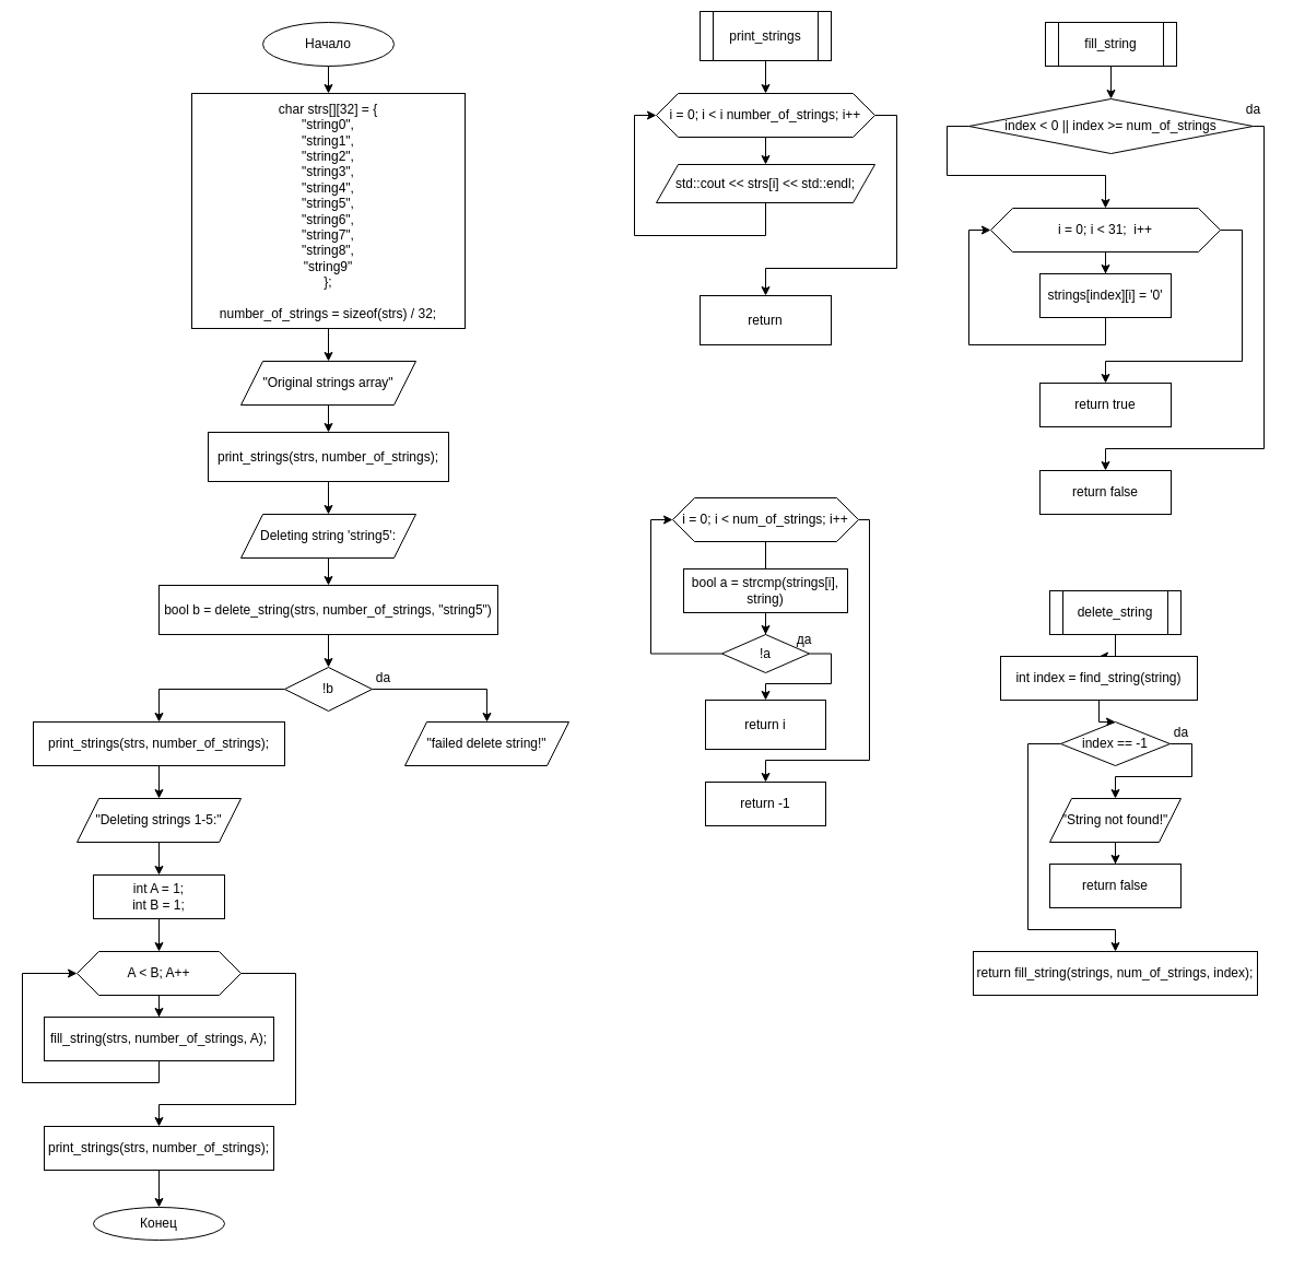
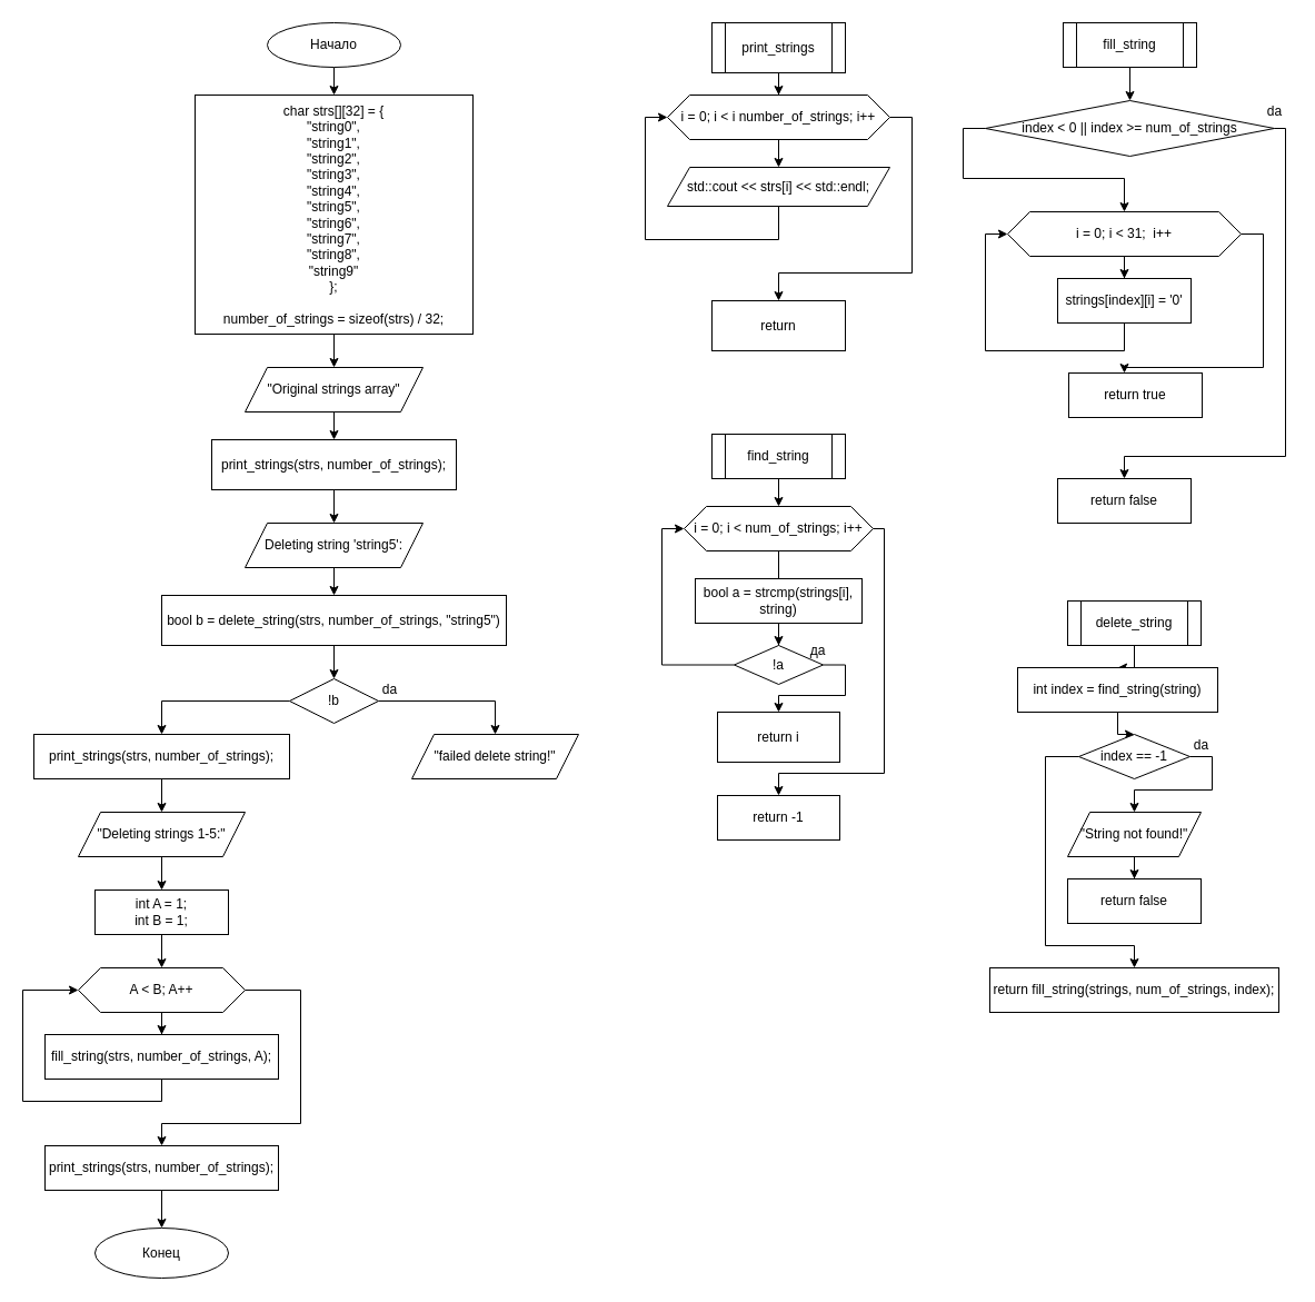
  <mxCell id="0" />
  <mxCell id="1" parent="0" />
  <mxCell id="2" value="" style="edgeStyle=orthogonalEdgeStyle;rounded=0;orthogonalLoop=1;jettySize=auto;html=1;" edge="1" parent="1" source="3" target="6"><mxGeometry relative="1" as="geometry" /></mxCell>
  <mxCell id="3" value="fill_string" style="shape=process;whiteSpace=wrap;html=1;backgroundOutline=1;" vertex="1" parent="1"><mxGeometry x="955.99" y="20" width="120" height="40" as="geometry" /></mxCell>
  <mxCell id="4" value="" style="edgeStyle=orthogonalEdgeStyle;rounded=0;orthogonalLoop=1;jettySize=auto;html=1;exitX=1;exitY=0.5;exitDx=0;exitDy=0;entryX=0.5;entryY=0;entryDx=0;entryDy=0;" edge="1" parent="1" source="6" target="7"><mxGeometry relative="1" as="geometry"><mxPoint x="1155.99" y="480" as="targetPoint" /><Array as="points"><mxPoint x="1155.99" y="115" /><mxPoint x="1155.99" y="410" /><mxPoint x="1010.99" y="410" /></Array></mxGeometry></mxCell>
  <mxCell id="5" value="" style="edgeStyle=orthogonalEdgeStyle;rounded=0;orthogonalLoop=1;jettySize=auto;html=1;exitX=0;exitY=0.5;exitDx=0;exitDy=0;entryX=0.5;entryY=0;entryDx=0;entryDy=0;" edge="1" parent="1" source="6" target="9"><mxGeometry relative="1" as="geometry"><mxPoint x="1016.024" y="210.007" as="targetPoint" /><Array as="points"><mxPoint x="865.99" y="115" /><mxPoint x="865.99" y="160" /><mxPoint x="1010.99" y="160" /></Array></mxGeometry></mxCell>
  <mxCell id="6" value="index &amp;lt; 0 || index &amp;gt;= num_of_strings" style="rhombus;whiteSpace=wrap;html=1;" vertex="1" parent="1"><mxGeometry x="885.99" y="90" width="260" height="50" as="geometry" /></mxCell>
  <mxCell id="7" value="return false" style="rounded=0;whiteSpace=wrap;html=1;" vertex="1" parent="1"><mxGeometry x="950.99" y="430" width="120" height="40" as="geometry" /></mxCell>
  <mxCell id="8" value="" style="edgeStyle=orthogonalEdgeStyle;rounded=0;orthogonalLoop=1;jettySize=auto;html=1;" edge="1" parent="1" source="9" target="12"><mxGeometry relative="1" as="geometry" /></mxCell>
  <mxCell id="9" value="i = 0; i &amp;lt; 31;&amp;nbsp; i++" style="shape=hexagon;perimeter=hexagonPerimeter2;whiteSpace=wrap;html=1;fixedSize=1;" vertex="1" parent="1"><mxGeometry x="905.99" y="190" width="210" height="40" as="geometry" /></mxCell>
  <mxCell id="10" value="" style="edgeStyle=orthogonalEdgeStyle;rounded=0;orthogonalLoop=1;jettySize=auto;html=1;exitX=1;exitY=0.5;exitDx=0;exitDy=0;" edge="1" parent="1" source="9" target="13"><mxGeometry relative="1" as="geometry"><Array as="points"><mxPoint x="1135.99" y="210" /><mxPoint x="1135.99" y="330" /><mxPoint x="1010.99" y="330" /></Array></mxGeometry></mxCell>
  <mxCell id="11" style="edgeStyle=orthogonalEdgeStyle;rounded=0;orthogonalLoop=1;jettySize=auto;html=1;entryX=0;entryY=0.5;entryDx=0;entryDy=0;" edge="1" parent="1" source="12" target="9"><mxGeometry relative="1" as="geometry"><Array as="points"><mxPoint x="1010.99" y="315" /><mxPoint x="885.99" y="315" /><mxPoint x="885.99" y="210" /></Array></mxGeometry></mxCell>
  <mxCell id="12" value="strings[index][i] = '0'" style="whiteSpace=wrap;html=1;" vertex="1" parent="1"><mxGeometry x="950.99" y="250" width="120" height="40" as="geometry" /></mxCell>
- <mxCell id="13" value="return true" style="rounded=0;whiteSpace=wrap;html=1;" vertex="1" parent="1"><mxGeometry x="950.99" y="350" width="120" height="40" as="geometry" /></mxCell>
+ <mxCell id="13" value="return true" style="rounded=0;whiteSpace=wrap;html=1;" vertex="1" parent="1"><mxGeometry x="960.99" y="335" width="120" height="40" as="geometry" /></mxCell>
  <mxCell id="14" value="da" style="text;html=1;align=center;verticalAlign=middle;resizable=0;points=[];autosize=1;strokeColor=none;fillColor=none;" vertex="1" parent="1"><mxGeometry x="1130.99" y="90" width="30" height="20" as="geometry" /></mxCell>
  <mxCell id="15" value="" style="edgeStyle=orthogonalEdgeStyle;rounded=0;orthogonalLoop=1;jettySize=auto;html=1;" edge="1" parent="1" source="16" target="27"><mxGeometry relative="1" as="geometry" /></mxCell>
  <mxCell id="16" value="delete_string" style="shape=process;whiteSpace=wrap;html=1;backgroundOutline=1;" vertex="1" parent="1"><mxGeometry x="960" y="540" width="120" height="40" as="geometry" /></mxCell>
+ <mxCell id="17" value="" style="edgeStyle=orthogonalEdgeStyle;rounded=0;orthogonalLoop=1;jettySize=auto;html=1;entryX=0.5;entryY=0;entryDx=0;entryDy=0;" edge="1" parent="1" source="18" target="21"><mxGeometry relative="1" as="geometry"><mxPoint x="699" y="470" as="targetPoint" /></mxGeometry></mxCell>
+ <mxCell id="18" value="find_string" style="shape=process;whiteSpace=wrap;html=1;backgroundOutline=1;" vertex="1" parent="1"><mxGeometry x="640" y="390" width="120" height="40" as="geometry" /></mxCell>
  <mxCell id="19" value="" style="edgeStyle=orthogonalEdgeStyle;rounded=0;orthogonalLoop=1;jettySize=auto;html=1;endArrow=none;" edge="1" parent="1" source="21" target="23"><mxGeometry relative="1" as="geometry" /></mxCell>
  <mxCell id="20" value="" style="edgeStyle=orthogonalEdgeStyle;rounded=0;orthogonalLoop=1;jettySize=auto;html=1;entryX=0.5;entryY=0;entryDx=0;entryDy=0;" edge="1" parent="1" source="21" target="25"><mxGeometry relative="1" as="geometry"><Array as="points"><mxPoint x="795" y="475" /><mxPoint x="795" y="695" /><mxPoint x="700" y="695" /></Array></mxGeometry></mxCell>
  <mxCell id="21" value="i = 0; i &amp;lt; num_of_strings; i++" style="shape=hexagon;perimeter=hexagonPerimeter2;whiteSpace=wrap;html=1;fixedSize=1;" vertex="1" parent="1"><mxGeometry x="615" y="455" width="170" height="40" as="geometry" /></mxCell>
  <mxCell id="22" value="" style="edgeStyle=orthogonalEdgeStyle;rounded=0;orthogonalLoop=1;jettySize=auto;html=1;entryX=0.5;entryY=0;entryDx=0;entryDy=0;" edge="1" parent="1" source="23" target="45"><mxGeometry relative="1" as="geometry"><mxPoint x="700" y="585" as="targetPoint" /></mxGeometry></mxCell>
  <mxCell id="23" value="bool a = strcmp(strings[i], string)" style="whiteSpace=wrap;html=1;" vertex="1" parent="1"><mxGeometry x="625" y="520" width="150" height="40" as="geometry" /></mxCell>
  <mxCell id="24" value="return i" style="whiteSpace=wrap;html=1;" vertex="1" parent="1"><mxGeometry x="645" y="640" width="110" height="45" as="geometry" /></mxCell>
  <mxCell id="25" value="return -1" style="whiteSpace=wrap;html=1;" vertex="1" parent="1"><mxGeometry x="645" y="715" width="110" height="40" as="geometry" /></mxCell>
  <mxCell id="26" value="" style="edgeStyle=orthogonalEdgeStyle;rounded=0;orthogonalLoop=1;jettySize=auto;html=1;" edge="1" parent="1" source="27" target="30"><mxGeometry relative="1" as="geometry" /></mxCell>
  <mxCell id="27" value="int index = find_string(string)" style="whiteSpace=wrap;html=1;" vertex="1" parent="1"><mxGeometry x="915" y="600" width="180" height="40" as="geometry" /></mxCell>
  <mxCell id="28" style="edgeStyle=orthogonalEdgeStyle;rounded=0;orthogonalLoop=1;jettySize=auto;html=1;entryX=0.5;entryY=0;entryDx=0;entryDy=0;exitX=1;exitY=0.5;exitDx=0;exitDy=0;" edge="1" parent="1" source="30" target="32"><mxGeometry relative="1" as="geometry"><Array as="points"><mxPoint x="1090" y="680" /><mxPoint x="1090" y="710" /><mxPoint x="1020" y="710" /></Array></mxGeometry></mxCell>
  <mxCell id="29" value="" style="edgeStyle=orthogonalEdgeStyle;rounded=0;orthogonalLoop=1;jettySize=auto;html=1;entryX=0.5;entryY=0;entryDx=0;entryDy=0;" edge="1" parent="1" source="30" target="35"><mxGeometry relative="1" as="geometry"><Array as="points"><mxPoint x="940" y="680" /><mxPoint x="940" y="850" /><mxPoint x="1020" y="850" /></Array></mxGeometry></mxCell>
  <mxCell id="30" value="index == -1" style="rhombus;whiteSpace=wrap;html=1;" vertex="1" parent="1"><mxGeometry x="970" y="660" width="100" height="40" as="geometry" /></mxCell>
  <mxCell id="31" value="" style="edgeStyle=orthogonalEdgeStyle;rounded=0;orthogonalLoop=1;jettySize=auto;html=1;" edge="1" parent="1" source="32" target="33"><mxGeometry relative="1" as="geometry" /></mxCell>
  <mxCell id="32" value="&quot;String not found!&quot;" style="shape=parallelogram;perimeter=parallelogramPerimeter;whiteSpace=wrap;html=1;fixedSize=1;" vertex="1" parent="1"><mxGeometry x="960" y="730" width="120" height="40" as="geometry" /></mxCell>
  <mxCell id="33" value="return false" style="whiteSpace=wrap;html=1;" vertex="1" parent="1"><mxGeometry x="960" y="790" width="120" height="40" as="geometry" /></mxCell>
  <mxCell id="34" value="da" style="text;html=1;align=center;verticalAlign=middle;resizable=0;points=[];autosize=1;strokeColor=none;fillColor=none;" vertex="1" parent="1"><mxGeometry x="1065" y="660" width="30" height="20" as="geometry" /></mxCell>
  <mxCell id="35" value="return&amp;nbsp;fill_string(strings, num_of_strings, index);" style="whiteSpace=wrap;html=1;" vertex="1" parent="1"><mxGeometry x="890" y="870" width="260" height="40" as="geometry" /></mxCell>
  <mxCell id="36" style="edgeStyle=orthogonalEdgeStyle;rounded=0;orthogonalLoop=1;jettySize=auto;html=1;entryX=0.5;entryY=0;entryDx=0;entryDy=0;" edge="1" parent="1" source="37" target="40"><mxGeometry relative="1" as="geometry"><mxPoint x="700" y="95" as="targetPoint" /></mxGeometry></mxCell>
- <mxCell id="37" value="print_strings" style="shape=process;whiteSpace=wrap;html=1;backgroundOutline=1;" vertex="1" parent="1"><mxGeometry x="640" y="10" width="120" height="45" as="geometry" /></mxCell>
+ <mxCell id="37" value="print_strings" style="shape=process;whiteSpace=wrap;html=1;backgroundOutline=1;" vertex="1" parent="1"><mxGeometry x="640" y="20" width="120" height="45" as="geometry" /></mxCell>
  <mxCell id="38" value="" style="edgeStyle=orthogonalEdgeStyle;rounded=0;orthogonalLoop=1;jettySize=auto;html=1;" edge="1" parent="1" source="40" target="42"><mxGeometry relative="1" as="geometry" /></mxCell>
  <mxCell id="39" style="edgeStyle=orthogonalEdgeStyle;rounded=0;orthogonalLoop=1;jettySize=auto;html=1;exitX=1;exitY=0.5;exitDx=0;exitDy=0;entryX=0.5;entryY=0;entryDx=0;entryDy=0;" edge="1" parent="1" source="40" target="47"><mxGeometry relative="1" as="geometry"><mxPoint x="760" y="255" as="targetPoint" /><Array as="points"><mxPoint x="820" y="105" /><mxPoint x="820" y="245" /><mxPoint x="700" y="245" /></Array></mxGeometry></mxCell>
  <mxCell id="40" value="i = 0; i &amp;lt;&amp;nbsp;i number_of_strings; i++" style="shape=hexagon;perimeter=hexagonPerimeter2;whiteSpace=wrap;html=1;fixedSize=1;" vertex="1" parent="1"><mxGeometry x="600" y="85" width="200" height="40" as="geometry" /></mxCell>
  <mxCell id="41" style="edgeStyle=orthogonalEdgeStyle;rounded=0;orthogonalLoop=1;jettySize=auto;html=1;entryX=0;entryY=0.5;entryDx=0;entryDy=0;" edge="1" parent="1" source="42" target="40"><mxGeometry relative="1" as="geometry"><Array as="points"><mxPoint x="700" y="215" /><mxPoint x="580" y="215" /><mxPoint x="580" y="105" /></Array></mxGeometry></mxCell>
  <mxCell id="42" value="std::cout &amp;lt;&amp;lt; strs[i] &amp;lt;&amp;lt; std::endl;" style="shape=parallelogram;perimeter=parallelogramPerimeter;whiteSpace=wrap;html=1;fixedSize=1;" vertex="1" parent="1"><mxGeometry x="600" y="150" width="200" height="35" as="geometry" /></mxCell>
  <mxCell id="43" style="edgeStyle=orthogonalEdgeStyle;rounded=0;orthogonalLoop=1;jettySize=auto;html=1;entryX=0.5;entryY=0;entryDx=0;entryDy=0;exitX=1;exitY=0.5;exitDx=0;exitDy=0;" edge="1" parent="1" source="45" target="24"><mxGeometry relative="1" as="geometry"><Array as="points"><mxPoint x="760" y="597" /><mxPoint x="760" y="625" /><mxPoint x="700" y="625" /></Array></mxGeometry></mxCell>
  <mxCell id="44" style="edgeStyle=orthogonalEdgeStyle;rounded=0;orthogonalLoop=1;jettySize=auto;html=1;entryX=0;entryY=0.5;entryDx=0;entryDy=0;" edge="1" parent="1" source="45" target="21"><mxGeometry relative="1" as="geometry"><Array as="points"><mxPoint x="595" y="597" /><mxPoint x="595" y="475" /></Array></mxGeometry></mxCell>
  <mxCell id="45" value="!a" style="rhombus;whiteSpace=wrap;html=1;" vertex="1" parent="1"><mxGeometry x="660" y="580" width="80" height="35" as="geometry" /></mxCell>
  <mxCell id="46" value="да" style="text;html=1;align=center;verticalAlign=middle;resizable=0;points=[];autosize=1;strokeColor=none;fillColor=none;" vertex="1" parent="1"><mxGeometry x="720" y="575" width="30" height="20" as="geometry" /></mxCell>
  <mxCell id="47" value="return" style="rounded=0;whiteSpace=wrap;html=1;" vertex="1" parent="1"><mxGeometry x="640" y="270" width="120" height="45" as="geometry" /></mxCell>
  <mxCell id="48" value="" style="edgeStyle=orthogonalEdgeStyle;rounded=0;orthogonalLoop=1;jettySize=auto;html=1;" edge="1" parent="1" source="49" target="52"><mxGeometry relative="1" as="geometry" /></mxCell>
  <mxCell id="49" value="Начало" style="ellipse;whiteSpace=wrap;html=1;" vertex="1" parent="1"><mxGeometry x="240" y="20" width="120" height="40" as="geometry" /></mxCell>
- <mxCell id="50" value="Конец" style="ellipse;whiteSpace=wrap;html=1;" vertex="1" parent="1"><mxGeometry x="85" y="1104" width="120" height="30" as="geometry" /></mxCell>
+ <mxCell id="50" value="Конец" style="ellipse;whiteSpace=wrap;html=1;" vertex="1" parent="1"><mxGeometry x="85" y="1104" width="120" height="45" as="geometry" /></mxCell>
  <mxCell id="51" style="edgeStyle=orthogonalEdgeStyle;rounded=0;orthogonalLoop=1;jettySize=auto;html=1;entryX=0.5;entryY=0;entryDx=0;entryDy=0;" edge="1" parent="1" source="52" target="54"><mxGeometry relative="1" as="geometry" /></mxCell>
  <mxCell id="52" value="&lt;div&gt;&lt;span&gt;&#09;&lt;/span&gt;char strs[][32] = {&lt;/div&gt;&lt;div&gt;&lt;span&gt;&#09;&#09;&lt;/span&gt;&quot;string0&quot;,&lt;/div&gt;&lt;div&gt;&lt;span&gt;&#09;&#09;&lt;/span&gt;&quot;string1&quot;,&lt;/div&gt;&lt;div&gt;&lt;span&gt;&#09;&#09;&lt;/span&gt;&quot;string2&quot;,&lt;/div&gt;&lt;div&gt;&lt;span&gt;&#09;&#09;&lt;/span&gt;&quot;string3&quot;,&lt;/div&gt;&lt;div&gt;&lt;span&gt;&#09;&#09;&lt;/span&gt;&quot;string4&quot;,&lt;/div&gt;&lt;div&gt;&lt;span&gt;&#09;&#09;&lt;/span&gt;&quot;string5&quot;,&lt;/div&gt;&lt;div&gt;&lt;span&gt;&#09;&#09;&lt;/span&gt;&quot;string6&quot;,&lt;/div&gt;&lt;div&gt;&lt;span&gt;&#09;&#09;&lt;/span&gt;&quot;string7&quot;,&lt;/div&gt;&lt;div&gt;&lt;span&gt;&#09;&#09;&lt;/span&gt;&quot;string8&quot;,&lt;/div&gt;&lt;div&gt;&lt;span&gt;&#09;&#09;&lt;/span&gt;&quot;string9&quot;&lt;/div&gt;&lt;div&gt;&lt;span&gt;&#09;&lt;/span&gt;};&lt;/div&gt;&lt;div&gt;&lt;br&gt;&lt;/div&gt;&lt;div&gt;number_of_strings&amp;nbsp;= sizeof(strs) / 32;&lt;br&gt;&lt;/div&gt;" style="whiteSpace=wrap;html=1;" vertex="1" parent="1"><mxGeometry x="175" y="85" width="250" height="215" as="geometry" /></mxCell>
  <mxCell id="53" value="" style="edgeStyle=orthogonalEdgeStyle;rounded=0;orthogonalLoop=1;jettySize=auto;html=1;" edge="1" parent="1" source="54" target="56"><mxGeometry relative="1" as="geometry" /></mxCell>
  <mxCell id="54" value="&quot;Original strings array&quot;" style="shape=parallelogram;perimeter=parallelogramPerimeter;whiteSpace=wrap;html=1;fixedSize=1;" vertex="1" parent="1"><mxGeometry x="220" y="330" width="160" height="40" as="geometry" /></mxCell>
  <mxCell id="55" style="edgeStyle=orthogonalEdgeStyle;rounded=0;orthogonalLoop=1;jettySize=auto;html=1;entryX=0.5;entryY=0;entryDx=0;entryDy=0;" edge="1" parent="1" source="56" target="58"><mxGeometry relative="1" as="geometry" /></mxCell>
  <mxCell id="56" value="print_strings(strs, number_of_strings);" style="whiteSpace=wrap;html=1;" vertex="1" parent="1"><mxGeometry x="190" y="395" width="220" height="45" as="geometry" /></mxCell>
  <mxCell id="57" value="" style="edgeStyle=orthogonalEdgeStyle;rounded=0;orthogonalLoop=1;jettySize=auto;html=1;" edge="1" parent="1" source="58" target="60"><mxGeometry relative="1" as="geometry" /></mxCell>
  <mxCell id="58" value="Deleting string 'string5':" style="shape=parallelogram;perimeter=parallelogramPerimeter;whiteSpace=wrap;html=1;fixedSize=1;" vertex="1" parent="1"><mxGeometry x="220" y="470" width="160" height="40" as="geometry" /></mxCell>
  <mxCell id="59" value="" style="edgeStyle=orthogonalEdgeStyle;rounded=0;orthogonalLoop=1;jettySize=auto;html=1;" edge="1" parent="1" source="60" target="63"><mxGeometry relative="1" as="geometry" /></mxCell>
  <mxCell id="60" value="bool b =&amp;nbsp;delete_string(strs, number_of_strings, &quot;string5&quot;)" style="whiteSpace=wrap;html=1;" vertex="1" parent="1"><mxGeometry x="145" y="535" width="310" height="45" as="geometry" /></mxCell>
  <mxCell id="61" style="edgeStyle=orthogonalEdgeStyle;rounded=0;orthogonalLoop=1;jettySize=auto;html=1;entryX=0.5;entryY=0;entryDx=0;entryDy=0;exitX=1;exitY=0.5;exitDx=0;exitDy=0;" edge="1" parent="1" source="63" target="64"><mxGeometry relative="1" as="geometry"><mxPoint x="390" y="630" as="targetPoint" /><Array as="points"><mxPoint x="445" y="630" /></Array></mxGeometry></mxCell>
  <mxCell id="62" style="edgeStyle=orthogonalEdgeStyle;rounded=0;orthogonalLoop=1;jettySize=auto;html=1;entryX=0.5;entryY=0;entryDx=0;entryDy=0;" edge="1" parent="1" source="63" target="67"><mxGeometry relative="1" as="geometry"><mxPoint x="210" y="640" as="targetPoint" /><Array as="points"><mxPoint x="145" y="630" /></Array></mxGeometry></mxCell>
  <mxCell id="63" value="!b" style="rhombus;whiteSpace=wrap;html=1;" vertex="1" parent="1"><mxGeometry x="260" y="610" width="80" height="40" as="geometry" /></mxCell>
  <mxCell id="64" value="&quot;failed delete string!&quot;" style="shape=parallelogram;perimeter=parallelogramPerimeter;whiteSpace=wrap;html=1;fixedSize=1;" vertex="1" parent="1"><mxGeometry x="370" y="660" width="150" height="40" as="geometry" /></mxCell>
  <mxCell id="65" value="da" style="text;html=1;align=center;verticalAlign=middle;resizable=0;points=[];autosize=1;strokeColor=none;fillColor=none;" vertex="1" parent="1"><mxGeometry x="335" y="610" width="30" height="20" as="geometry" /></mxCell>
  <mxCell id="66" style="edgeStyle=orthogonalEdgeStyle;rounded=0;orthogonalLoop=1;jettySize=auto;html=1;entryX=0.5;entryY=0;entryDx=0;entryDy=0;" edge="1" parent="1" source="67" target="69"><mxGeometry relative="1" as="geometry"><mxPoint x="145" y="730" as="targetPoint" /></mxGeometry></mxCell>
  <mxCell id="67" value="print_strings(strs, number_of_strings);" style="rounded=0;whiteSpace=wrap;html=1;" vertex="1" parent="1"><mxGeometry x="30" y="660" width="230" height="40" as="geometry" /></mxCell>
  <mxCell id="68" value="" style="edgeStyle=orthogonalEdgeStyle;rounded=0;orthogonalLoop=1;jettySize=auto;html=1;" edge="1" parent="1" source="69" target="71"><mxGeometry relative="1" as="geometry" /></mxCell>
  <mxCell id="69" value="&quot;Deleting strings 1-5:&quot;" style="shape=parallelogram;perimeter=parallelogramPerimeter;whiteSpace=wrap;html=1;fixedSize=1;" vertex="1" parent="1"><mxGeometry x="70" y="730" width="150" height="40" as="geometry" /></mxCell>
  <mxCell id="70" style="edgeStyle=orthogonalEdgeStyle;rounded=0;orthogonalLoop=1;jettySize=auto;html=1;entryX=0.5;entryY=0;entryDx=0;entryDy=0;" edge="1" parent="1" source="71" target="73"><mxGeometry relative="1" as="geometry"><mxPoint x="145" y="860" as="targetPoint" /></mxGeometry></mxCell>
  <mxCell id="71" value="&lt;div&gt;&lt;span&gt;&#09;&lt;/span&gt;int A = 1;&lt;/div&gt;&lt;div&gt;&lt;span&gt;&#09;&lt;/span&gt;int B = 1;&lt;/div&gt;" style="whiteSpace=wrap;html=1;" vertex="1" parent="1"><mxGeometry x="85" y="800" width="120" height="40" as="geometry" /></mxCell>
  <mxCell id="72" value="" style="edgeStyle=orthogonalEdgeStyle;rounded=0;orthogonalLoop=1;jettySize=auto;html=1;" edge="1" parent="1" source="73" target="76"><mxGeometry relative="1" as="geometry" /></mxCell>
  <mxCell id="73" value="A &amp;lt; B; A++" style="shape=hexagon;perimeter=hexagonPerimeter2;whiteSpace=wrap;html=1;fixedSize=1;" vertex="1" parent="1"><mxGeometry x="70" y="870" width="150" height="40" as="geometry" /></mxCell>
  <mxCell id="74" style="edgeStyle=orthogonalEdgeStyle;rounded=0;orthogonalLoop=1;jettySize=auto;html=1;entryX=0;entryY=0.5;entryDx=0;entryDy=0;" edge="1" parent="1" source="76" target="73"><mxGeometry relative="1" as="geometry"><Array as="points"><mxPoint x="145" y="990" /><mxPoint x="20" y="990" /><mxPoint x="20" y="890" /></Array></mxGeometry></mxCell>
  <mxCell id="75" value="" style="edgeStyle=orthogonalEdgeStyle;rounded=0;orthogonalLoop=1;jettySize=auto;html=1;exitX=1;exitY=0.5;exitDx=0;exitDy=0;entryX=0.5;entryY=0;entryDx=0;entryDy=0;" edge="1" parent="1" source="73" target="78"><mxGeometry relative="1" as="geometry"><Array as="points"><mxPoint x="270" y="890" /><mxPoint x="270" y="1010" /><mxPoint x="145" y="1010" /></Array></mxGeometry></mxCell>
  <mxCell id="76" value="fill_string(strs, number_of_strings, A);" style="whiteSpace=wrap;html=1;" vertex="1" parent="1"><mxGeometry x="40" y="930" width="210" height="40" as="geometry" /></mxCell>
  <mxCell id="77" style="edgeStyle=orthogonalEdgeStyle;rounded=0;orthogonalLoop=1;jettySize=auto;html=1;entryX=0.5;entryY=0;entryDx=0;entryDy=0;" edge="1" parent="1" source="78" target="50"><mxGeometry relative="1" as="geometry"><Array as="points"><mxPoint x="145" y="1100" /></Array></mxGeometry></mxCell>
  <mxCell id="78" value="print_strings(strs, number_of_strings);" style="whiteSpace=wrap;html=1;" vertex="1" parent="1"><mxGeometry x="40" y="1030" width="210" height="40" as="geometry" /></mxCell>
